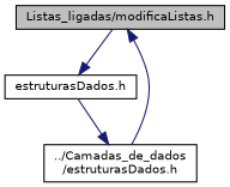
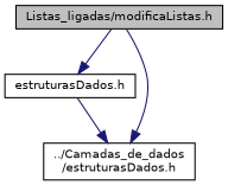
  digraph {
    node [color=black fillcolor=white fontname=Helvetica fontsize=10 shape=record style=filled]
    edge [color=midnightblue fontname=Helvetica fontsize=10 labelfontname=Helvetica labelfontsize=10 style=solid]
    n1 [fillcolor=grey75 fontcolor=black height=0.2 label="Listas_ligadas/modificaListas.h" width=0.4]
    n2 [height=0.2 label="estruturasDados.h" width=0.4]
    n3 [height=0.2 label="../Camadas_de_dados\l/estruturasDados.h" width=0.4]
    n1 -> n2
-   n3 -> n1
+   n1 -> n3
    n2 -> n3
  }
